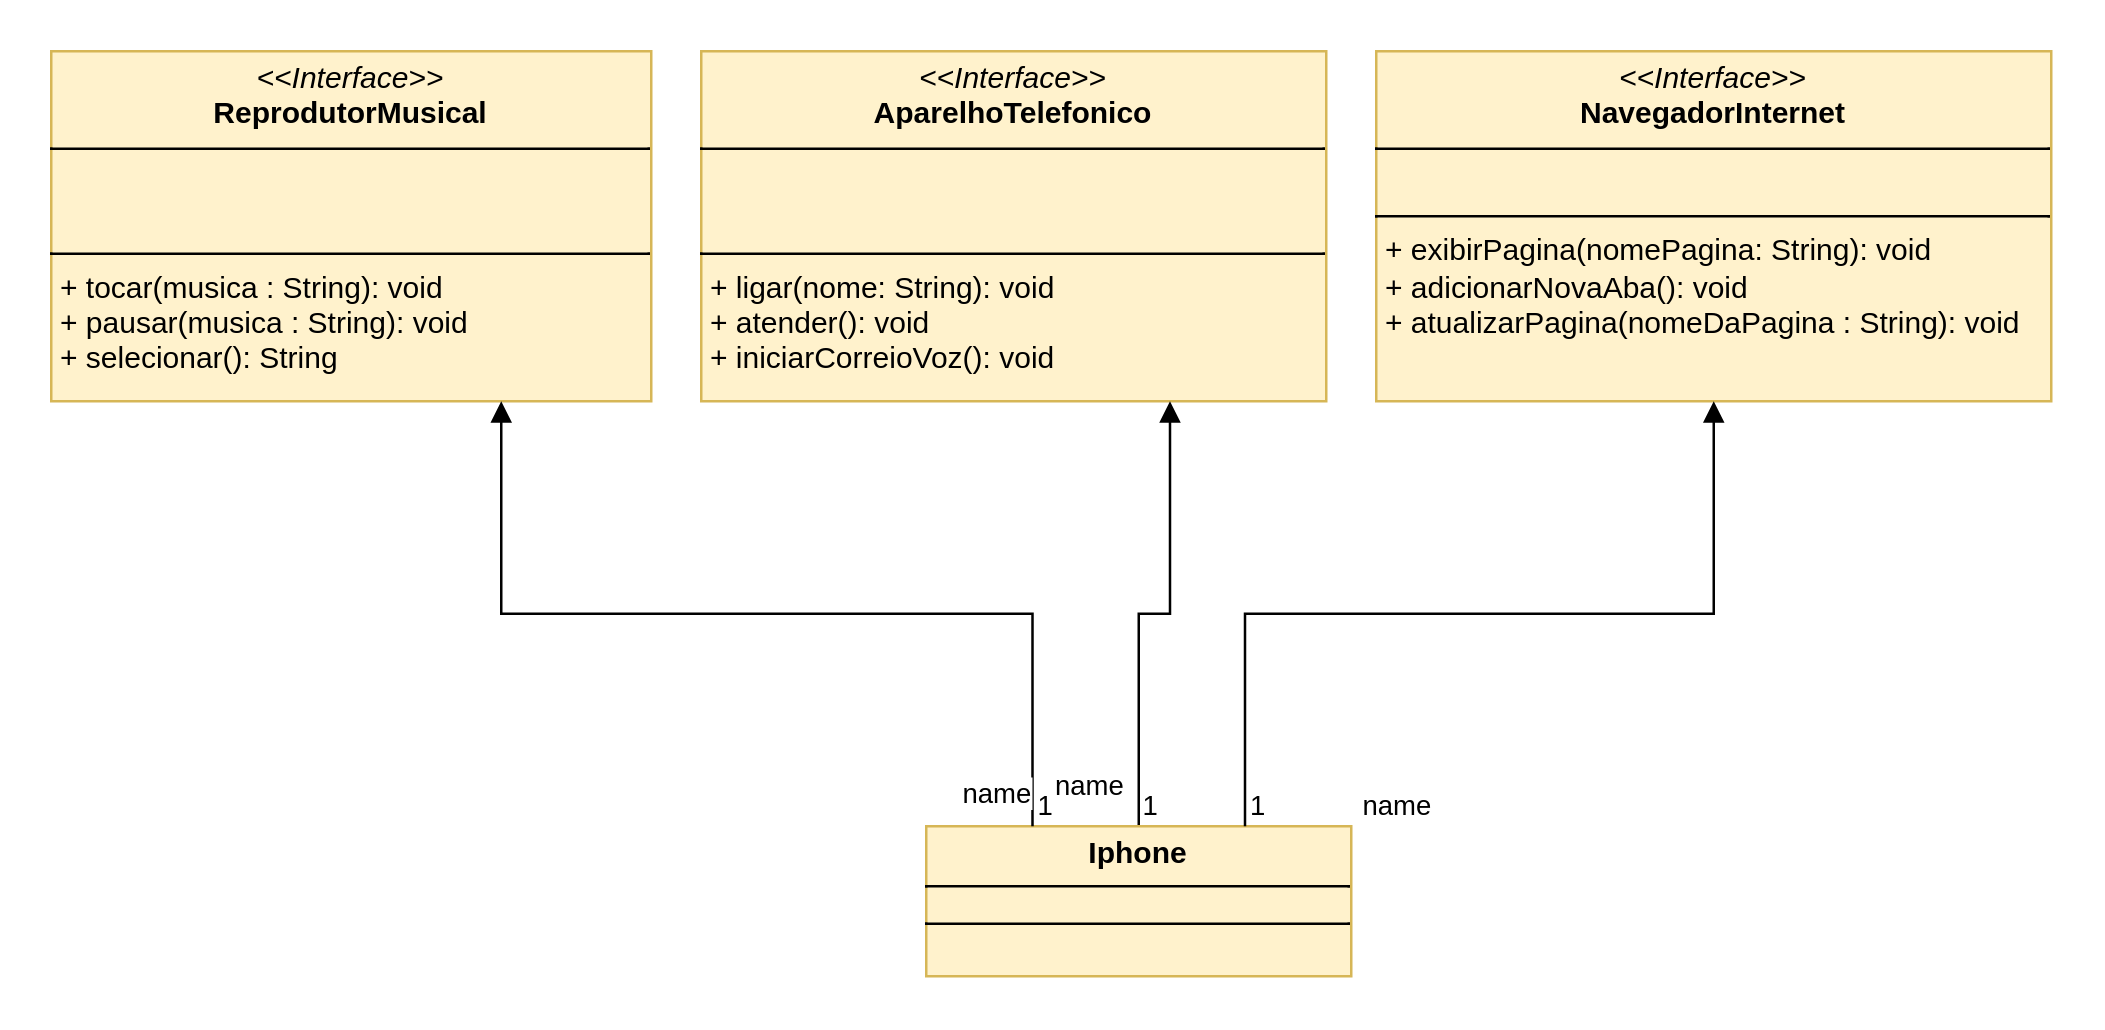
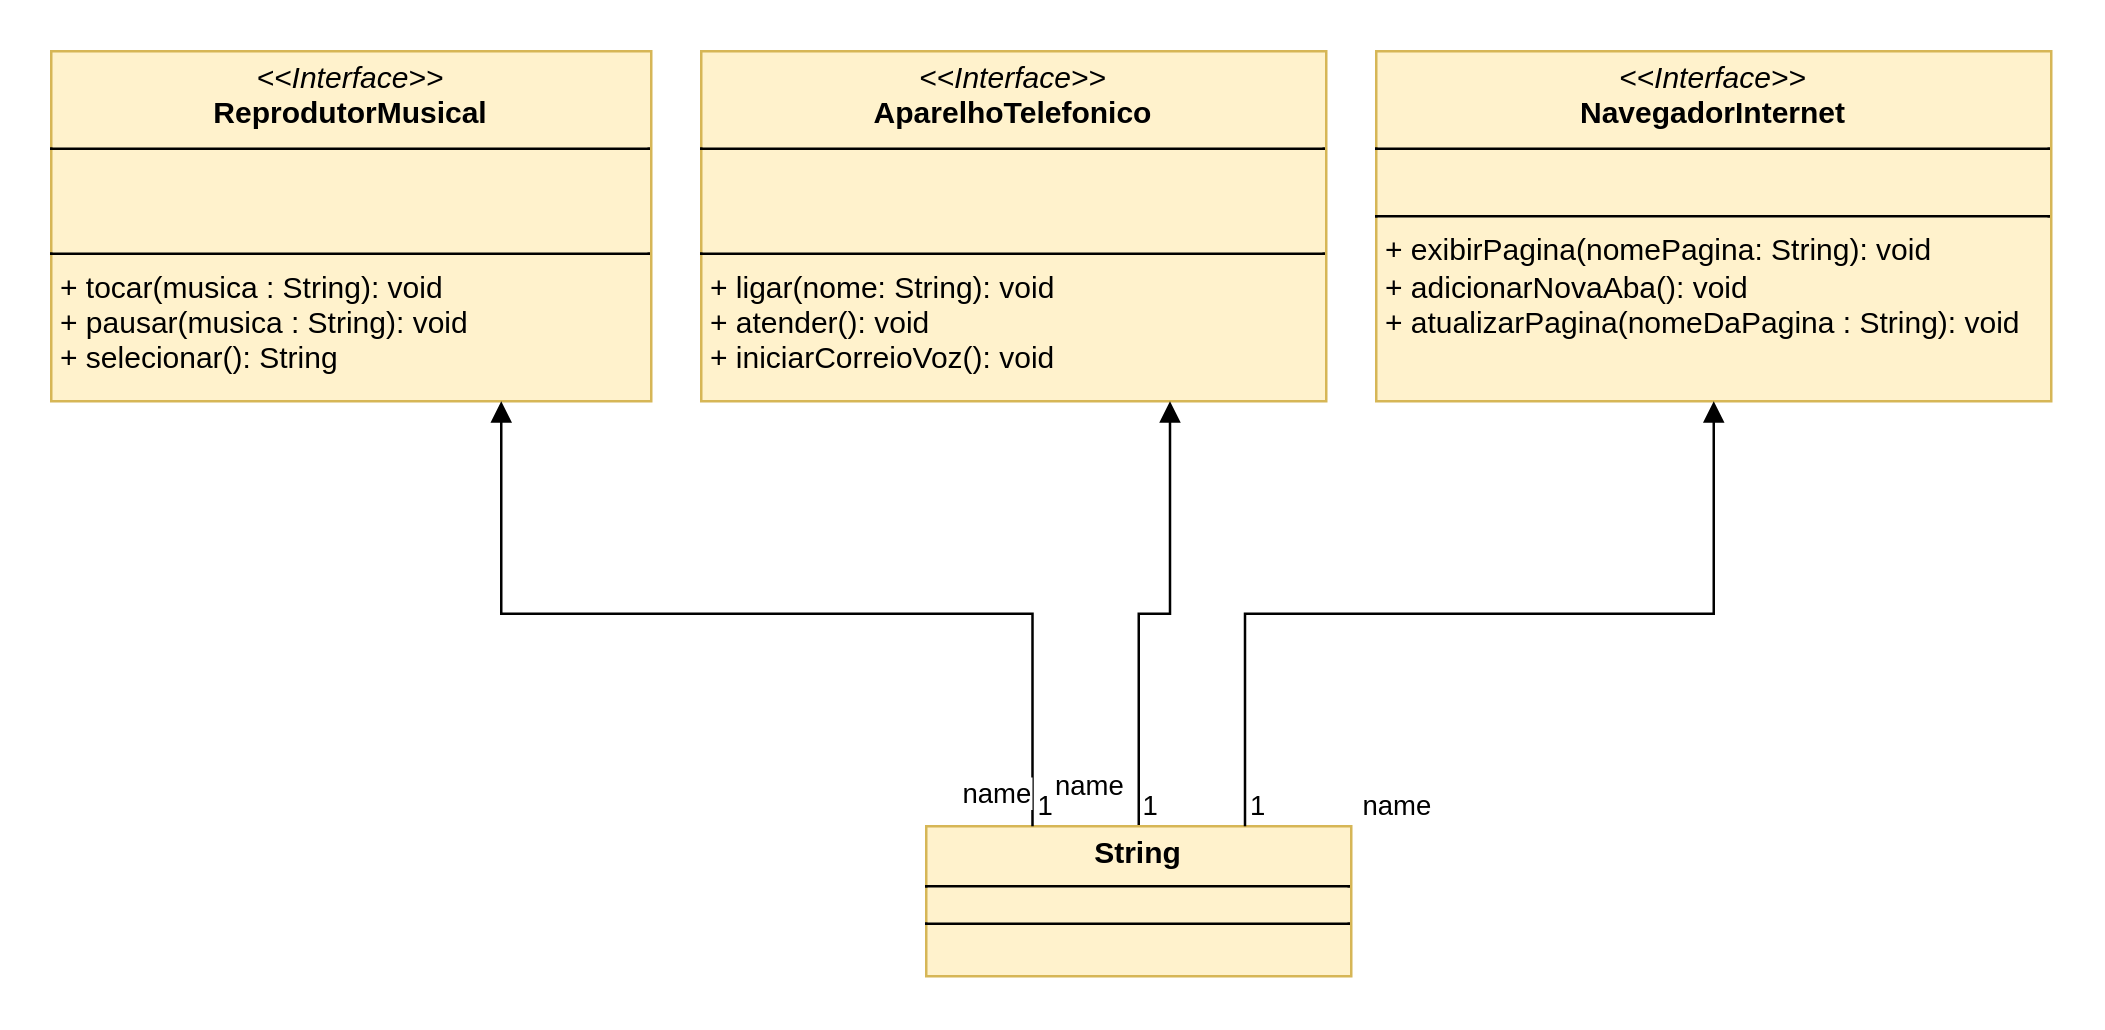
  <mxCell id="0" />
  <mxCell id="1" parent="0" />
  <mxCell id="2" value="&lt;p style=&quot;margin:0px;margin-top:4px;text-align:center;&quot;&gt;&lt;i&gt;&amp;lt;&amp;lt;Interface&amp;gt;&amp;gt;&lt;/i&gt;&lt;br&gt;&lt;b&gt;ReprodutorMusical&lt;/b&gt;&lt;/p&gt;&lt;hr size=&quot;1&quot; style=&quot;border-style:solid;&quot;&gt;&lt;p style=&quot;margin:0px;margin-left:4px;&quot;&gt;&lt;br&gt;&lt;br&gt;&lt;/p&gt;&lt;hr size=&quot;1&quot; style=&quot;border-style:solid;&quot;&gt;&lt;p style=&quot;margin:0px;margin-left:4px;&quot;&gt;+ tocar(musica : String): void&lt;br&gt;+ pausar(musica : String): void&lt;/p&gt;&lt;p style=&quot;margin:0px;margin-left:4px;&quot;&gt;+ selecionar(): String&lt;br&gt;&lt;/p&gt;" style="verticalAlign=top;align=left;overflow=fill;html=1;whiteSpace=wrap;fillColor=#fff2cc;strokeColor=#d6b656;" parent="1" vertex="1"><mxGeometry x="20" y="20" width="240" height="140" as="geometry" /></mxCell>
  <mxCell id="3" value="&lt;p style=&quot;margin:0px;margin-top:4px;text-align:center;&quot;&gt;&lt;i&gt;&amp;lt;&amp;lt;Interface&amp;gt;&amp;gt;&lt;/i&gt;&lt;br&gt;&lt;b&gt;AparelhoTelefonico&lt;/b&gt;&lt;/p&gt;&lt;hr size=&quot;1&quot; style=&quot;border-style:solid;&quot;&gt;&lt;p style=&quot;margin:0px;margin-left:4px;&quot;&gt;&lt;br&gt;&lt;br&gt;&lt;/p&gt;&lt;hr size=&quot;1&quot; style=&quot;border-style:solid;&quot;&gt;&lt;p style=&quot;margin:0px;margin-left:4px;&quot;&gt;+ ligar(nome: String): void&lt;br&gt;+ atender(): void&lt;/p&gt;&lt;p style=&quot;margin:0px;margin-left:4px;&quot;&gt;+ iniciarCorreioVoz(): void&lt;br&gt;&lt;/p&gt;" style="verticalAlign=top;align=left;overflow=fill;html=1;whiteSpace=wrap;fillColor=#fff2cc;strokeColor=#d6b656;" parent="1" vertex="1"><mxGeometry x="280" y="20" width="250" height="140" as="geometry" /></mxCell>
  <mxCell id="4" value="&lt;p style=&quot;margin:0px;margin-top:4px;text-align:center;&quot;&gt;&lt;i&gt;&amp;lt;&amp;lt;Interface&amp;gt;&amp;gt;&lt;/i&gt;&lt;br&gt;&lt;b&gt;NavegadorInternet&lt;/b&gt;&lt;/p&gt;&lt;hr size=&quot;1&quot; style=&quot;border-style:solid;&quot;&gt;&lt;p style=&quot;margin:0px;margin-left:4px;&quot;&gt;&lt;br&gt;&lt;/p&gt;&lt;hr size=&quot;1&quot; style=&quot;border-style:solid;&quot;&gt;&lt;p style=&quot;margin:0px;margin-left:4px;&quot;&gt;+ exibirPagina(nomePagina: String): void&lt;br&gt;+ adicionarNovaAba(): void&lt;/p&gt;&lt;p style=&quot;margin:0px;margin-left:4px;&quot;&gt;+ atualizarPagina(nomeDaPagina : String): void&lt;br&gt;&lt;/p&gt;" style="verticalAlign=top;align=left;overflow=fill;html=1;whiteSpace=wrap;fillColor=#fff2cc;strokeColor=#d6b656;" parent="1" vertex="1"><mxGeometry x="550" y="20" width="270" height="140" as="geometry" /></mxCell>
  <mxCell id="5" value="name" style="endArrow=block;endFill=1;html=1;edgeStyle=orthogonalEdgeStyle;align=left;verticalAlign=top;rounded=0;entryX=0.75;entryY=1;entryDx=0;entryDy=0;exitX=0.5;exitY=0;exitDx=0;exitDy=0;" parent="1" source="7" target="3" edge="1"><mxGeometry x="-0.691" y="35" relative="1" as="geometry"><mxPoint x="495" y="575" as="sourcePoint" /><mxPoint x="610" y="260" as="targetPoint" /><mxPoint y="-1" as="offset" /></mxGeometry></mxCell>
  <mxCell id="6" value="1" style="edgeLabel;resizable=0;html=1;align=left;verticalAlign=bottom;" parent="5" connectable="0" vertex="1"><mxGeometry x="-1" relative="1" as="geometry" /></mxCell>
- <mxCell id="7" value="&lt;p style=&quot;margin:0px;margin-top:4px;text-align:center;&quot;&gt;&lt;b&gt;Iphone&lt;/b&gt;&lt;/p&gt;&lt;hr size=&quot;1&quot; style=&quot;border-style:solid;&quot;&gt;&lt;div style=&quot;height:2px;&quot;&gt;&lt;/div&gt;&lt;hr size=&quot;1&quot; style=&quot;border-style:solid;&quot;&gt;&lt;div style=&quot;height:2px;&quot;&gt;&lt;/div&gt;" style="verticalAlign=top;align=left;overflow=fill;html=1;whiteSpace=wrap;fillColor=#fff2cc;strokeColor=#d6b656;" parent="1" vertex="1"><mxGeometry x="370" y="330" width="170" height="60" as="geometry" /></mxCell>
+ <mxCell id="7" value="&lt;p style=&quot;margin:0px;margin-top:4px;text-align:center;&quot;&gt;&lt;b&gt;String&lt;/b&gt;&lt;/p&gt;&lt;hr size=&quot;1&quot; style=&quot;border-style:solid;&quot;&gt;&lt;div style=&quot;height:2px;&quot;&gt;&lt;/div&gt;&lt;hr size=&quot;1&quot; style=&quot;border-style:solid;&quot;&gt;&lt;div style=&quot;height:2px;&quot;&gt;&lt;/div&gt;" style="verticalAlign=top;align=left;overflow=fill;html=1;whiteSpace=wrap;fillColor=#fff2cc;strokeColor=#d6b656;" parent="1" vertex="1"><mxGeometry x="370" y="330" width="170" height="60" as="geometry" /></mxCell>
  <mxCell id="8" value="name" style="endArrow=block;endFill=1;html=1;edgeStyle=orthogonalEdgeStyle;align=left;verticalAlign=top;rounded=0;entryX=0.75;entryY=1;entryDx=0;entryDy=0;exitX=0.25;exitY=0;exitDx=0;exitDy=0;" parent="1" source="7" target="2" edge="1"><mxGeometry x="-0.864" y="30" relative="1" as="geometry"><mxPoint x="420" y="570" as="sourcePoint" /><mxPoint x="490" y="320" as="targetPoint" /><mxPoint as="offset" /></mxGeometry></mxCell>
  <mxCell id="9" value="1" style="edgeLabel;resizable=0;html=1;align=left;verticalAlign=bottom;" parent="8" connectable="0" vertex="1"><mxGeometry x="-1" relative="1" as="geometry" /></mxCell>
  <mxCell id="10" value="name" style="endArrow=block;endFill=1;html=1;edgeStyle=orthogonalEdgeStyle;align=left;verticalAlign=top;rounded=0;entryX=0.5;entryY=1;entryDx=0;entryDy=0;exitX=0.75;exitY=0;exitDx=0;exitDy=0;" parent="1" source="7" target="4" edge="1"><mxGeometry x="-0.879" y="-45" relative="1" as="geometry"><mxPoint x="520" y="510" as="sourcePoint" /><mxPoint x="680" y="510" as="targetPoint" /><mxPoint y="1" as="offset" /></mxGeometry></mxCell>
  <mxCell id="11" value="1" style="edgeLabel;resizable=0;html=1;align=left;verticalAlign=bottom;" parent="10" connectable="0" vertex="1"><mxGeometry x="-1" relative="1" as="geometry" /></mxCell>
